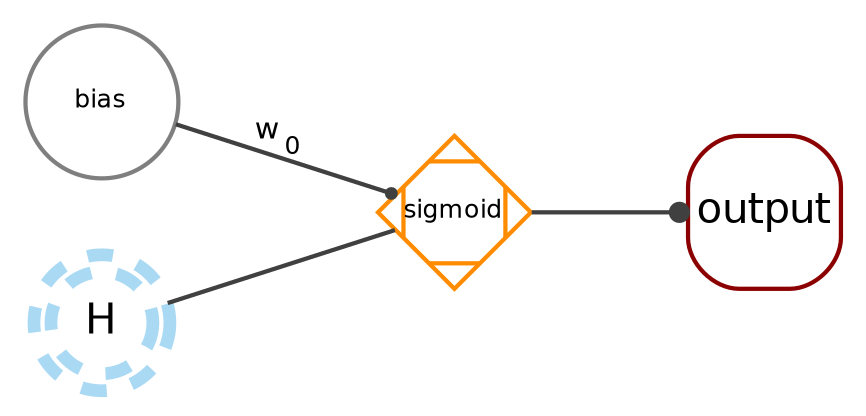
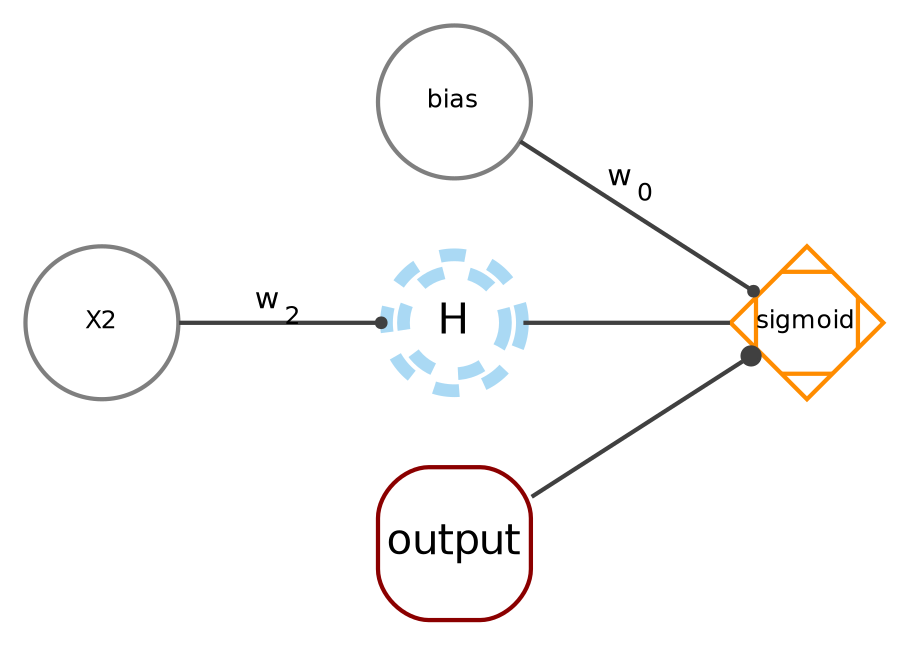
  digraph {
    fontname="DejaVu Sans"
    rankdir=LR
    node [color=gray50 fixedsize=True fontname="DejaVu Sans" fontsize=6 shape=circle]
    edge [arrowhead=dot arrowsize=0.25 color=gray25 fontname="DejaVu Sans" minlen=1]
    n1 [label=bias width=.5]
    n2 [color=darkorange label=sigmoid shape=Mdiamond width=.5]
    n3 [color="#56B4E980" fontsize=10 label=H penwidth=3 shape=doublecircle style=dashed width=.33]
+   n4 [label=X2 width=.5]
    n5 [color=darkred fontsize=10 label=output shape=square style=rounded width=.5]
    n1 -> n2 [fontsize=7 label=<w<sub>0</sub>> minlen=.10]
-   n2 -> n5 [arrowsize=0.5]
+   n5 -> n2 [arrowsize=0.5]
    n3 -> n2 [arrowhead=none arrowsize=0.5]
+   n4 -> n3 [fontsize=7 label=<w<sub>2</sub>>]
  }
